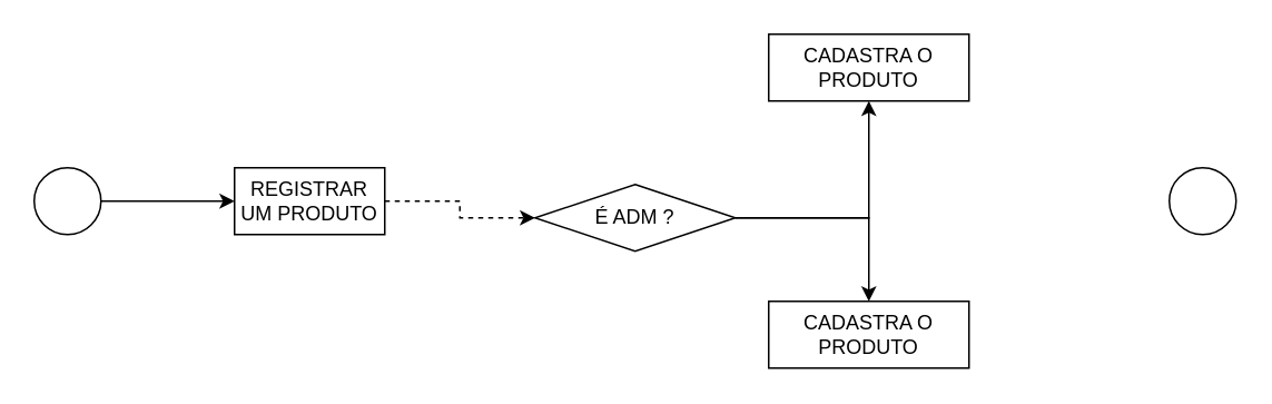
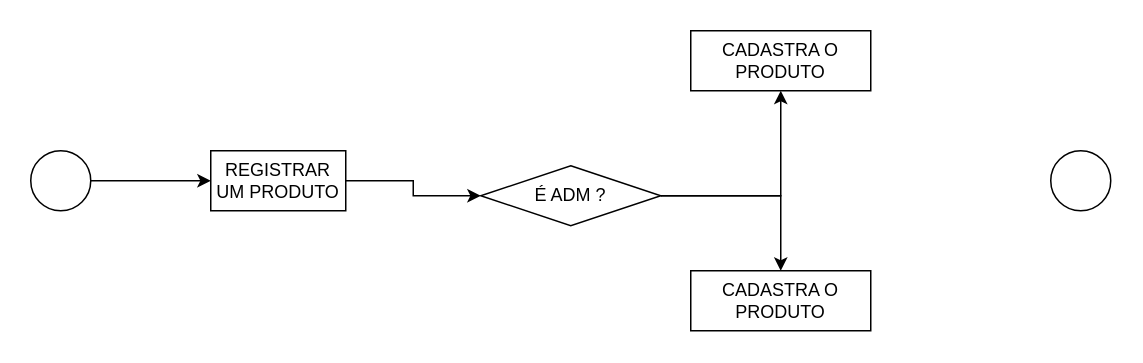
  <mxCell id="0" />
  <mxCell id="1" parent="0" />
  <mxCell id="2" style="edgeStyle=orthogonalEdgeStyle;rounded=0;orthogonalLoop=1;jettySize=auto;html=1;" edge="1" parent="1" source="3" target="5"><mxGeometry relative="1" as="geometry" /></mxCell>
  <mxCell id="3" value="" style="ellipse;whiteSpace=wrap;html=1;aspect=fixed;" vertex="1" parent="1"><mxGeometry x="20" y="100" width="40" height="40" as="geometry" /></mxCell>
- <mxCell id="4" style="edgeStyle=orthogonalEdgeStyle;rounded=0;orthogonalLoop=1;jettySize=auto;html=1;dashed=1;" edge="1" parent="1" source="5" target="8"><mxGeometry relative="1" as="geometry" /></mxCell>
+ <mxCell id="4" style="edgeStyle=orthogonalEdgeStyle;rounded=0;orthogonalLoop=1;jettySize=auto;html=1;" edge="1" parent="1" source="5" target="8"><mxGeometry relative="1" as="geometry" /></mxCell>
  <mxCell id="5" value="REGISTRAR UM PRODUTO" style="rounded=0;whiteSpace=wrap;html=1;" vertex="1" parent="1"><mxGeometry x="140" y="100" width="90" height="40" as="geometry" /></mxCell>
  <mxCell id="6" style="edgeStyle=orthogonalEdgeStyle;rounded=0;orthogonalLoop=1;jettySize=auto;html=1;" edge="1" parent="1" source="8" target="10"><mxGeometry relative="1" as="geometry" /></mxCell>
  <mxCell id="7" style="edgeStyle=orthogonalEdgeStyle;rounded=0;orthogonalLoop=1;jettySize=auto;html=1;" edge="1" parent="1" source="8" target="11"><mxGeometry relative="1" as="geometry" /></mxCell>
  <mxCell id="8" value="É ADM ?" style="rhombus;whiteSpace=wrap;html=1;" vertex="1" parent="1"><mxGeometry x="320" y="110" width="120" height="40" as="geometry" /></mxCell>
  <mxCell id="9" value="" style="ellipse;whiteSpace=wrap;html=1;aspect=fixed;" vertex="1" parent="1"><mxGeometry x="700" y="100" width="40" height="40" as="geometry" /></mxCell>
  <mxCell id="10" value="CADASTRA O PRODUTO" style="rounded=0;whiteSpace=wrap;html=1;" vertex="1" parent="1"><mxGeometry x="460" y="20" width="120" height="40" as="geometry" /></mxCell>
  <mxCell id="11" value="CADASTRA O PRODUTO" style="rounded=0;whiteSpace=wrap;html=1;" vertex="1" parent="1"><mxGeometry x="460" y="180" width="120" height="40" as="geometry" /></mxCell>
